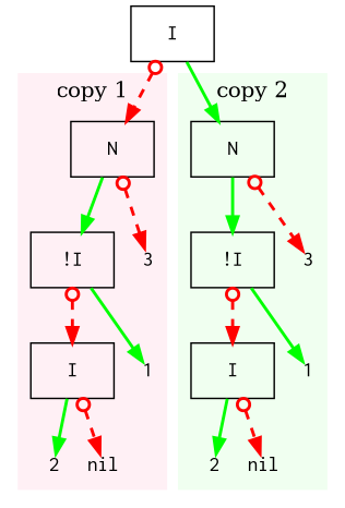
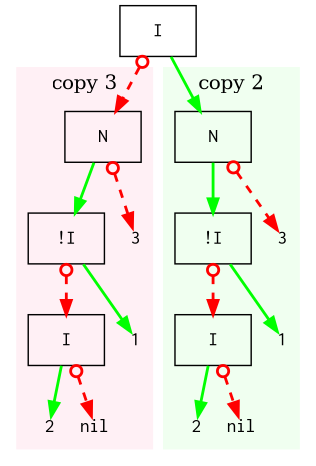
  digraph {
    node [fontname=Courier fontsize=14 shape=plain]
    edge [color=green penwidth=2 style=solid]
    n1 [label=I shape=box]
    n2 [label=2]
    n3 [label=nil]
    n4 [label=1]
    n5 [label=N shape=box]
    n6 [label="!I" shape=box]
    n7 [label=3]
    n8 [label=N shape=box]
    n9 [label="!I" shape=box]
    n10 [label=3]
    n11 [label=I shape=box]
    n12 [label=1]
    n13 [label=2]
    n14 [label=nil]
    n15 [label=I shape=box]
    subgraph cluster_1 {
      color=lavenderblush1
-     label="copy 1"
+     label="copy 3"
      style=filled
      n1
      n2
      n3
      n4
      n5
      n6
      n7
    }
    subgraph cluster_2 {
      color=honeydew
      label="copy 2"
      style=filled
      n8
      n9
      n10
      n11
      n12
      n13
      n14
    }
    n1 -> n2
    n1 -> n3 [arrowhead=normal arrowtail=odot color=red dir=both style=dashed]
    n5 -> n6
    n5 -> n7 [arrowhead=normal arrowtail=odot color=red dir=both style=dashed]
    n6 -> n1 [arrowhead=normal arrowtail=odot color=red dir=both style=dashed]
    n6 -> n4
    n8 -> n9
    n8 -> n10 [arrowhead=normal arrowtail=odot color=red dir=both style=dashed]
    n9 -> n11 [arrowhead=normal arrowtail=odot color=red dir=both style=dashed]
    n9 -> n12
    n11 -> n13
    n11 -> n14 [arrowhead=normal arrowtail=odot color=red dir=both style=dashed]
    n15 -> n5 [arrowhead=normal arrowtail=odot color=red dir=both style=dashed]
    n15 -> n8
  }
